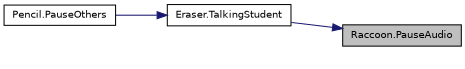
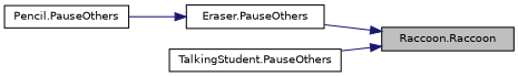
  digraph {
    rankdir=RL
    node [color=black fillcolor=white fontname=Helvetica fontsize=10 shape=record style=filled]
    edge [color=midnightblue dir=back fontname=Helvetica fontsize=10 labelfontname=Helvetica labelfontsize=10 style=solid]
-   n1 [fillcolor=grey75 fontcolor=black height=0.2 label="Raccoon.PauseAudio" width=0.4]
-   n2 [height=0.2 label="Eraser.TalkingStudent" width=0.4]
+   n1 [fillcolor=grey75 fontcolor=black height=0.2 label="Raccoon.Raccoon" width=0.4]
+   n2 [height=0.2 label="Eraser.PauseOthers" width=0.4]
+   n3 [height=0.2 label="TalkingStudent.PauseOthers" width=0.4]
    n4 [height=0.2 label="Pencil.PauseOthers" width=0.4]
    n1 -> n2
+   n1 -> n3
    n2 -> n4
  }
